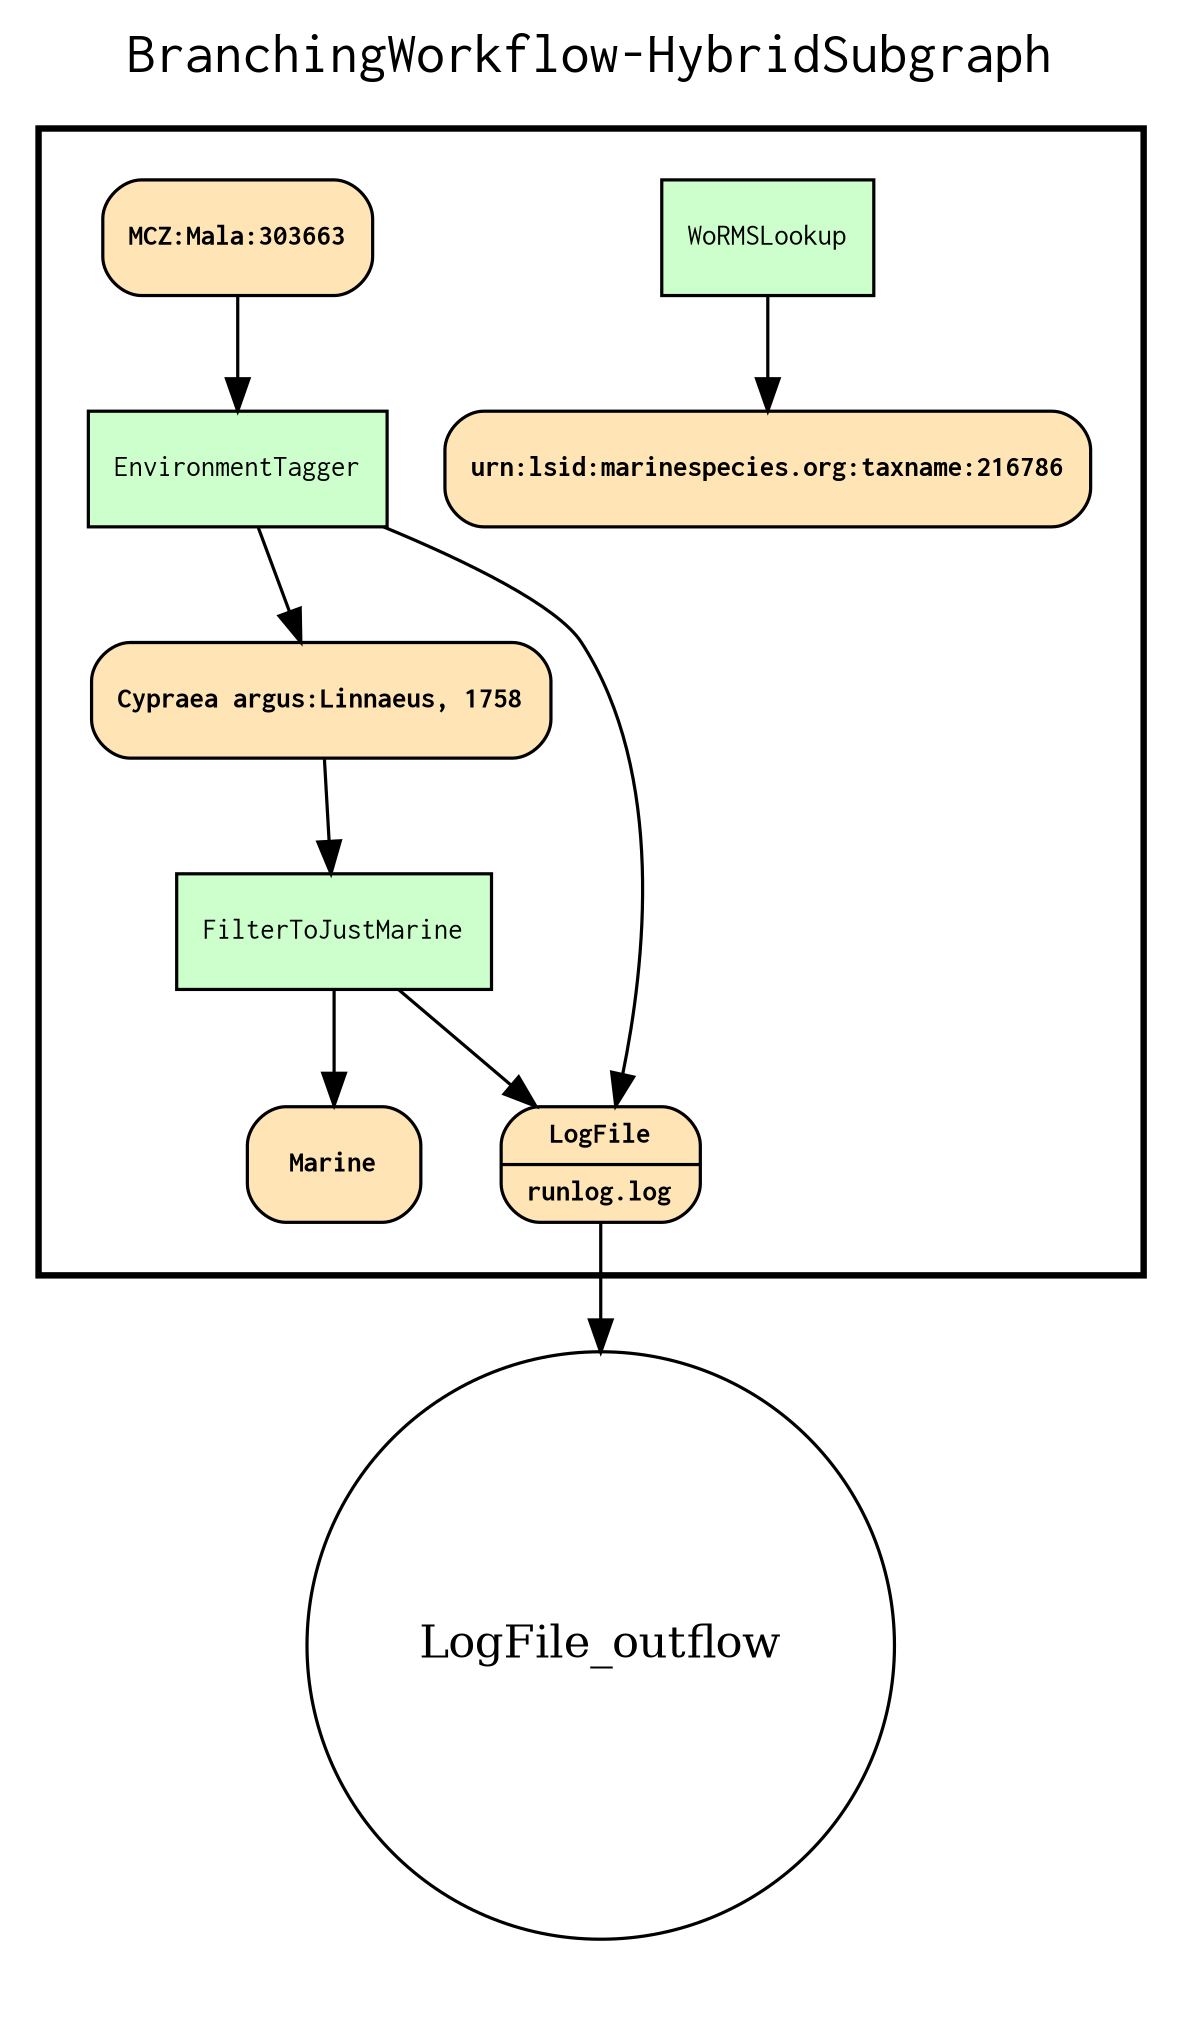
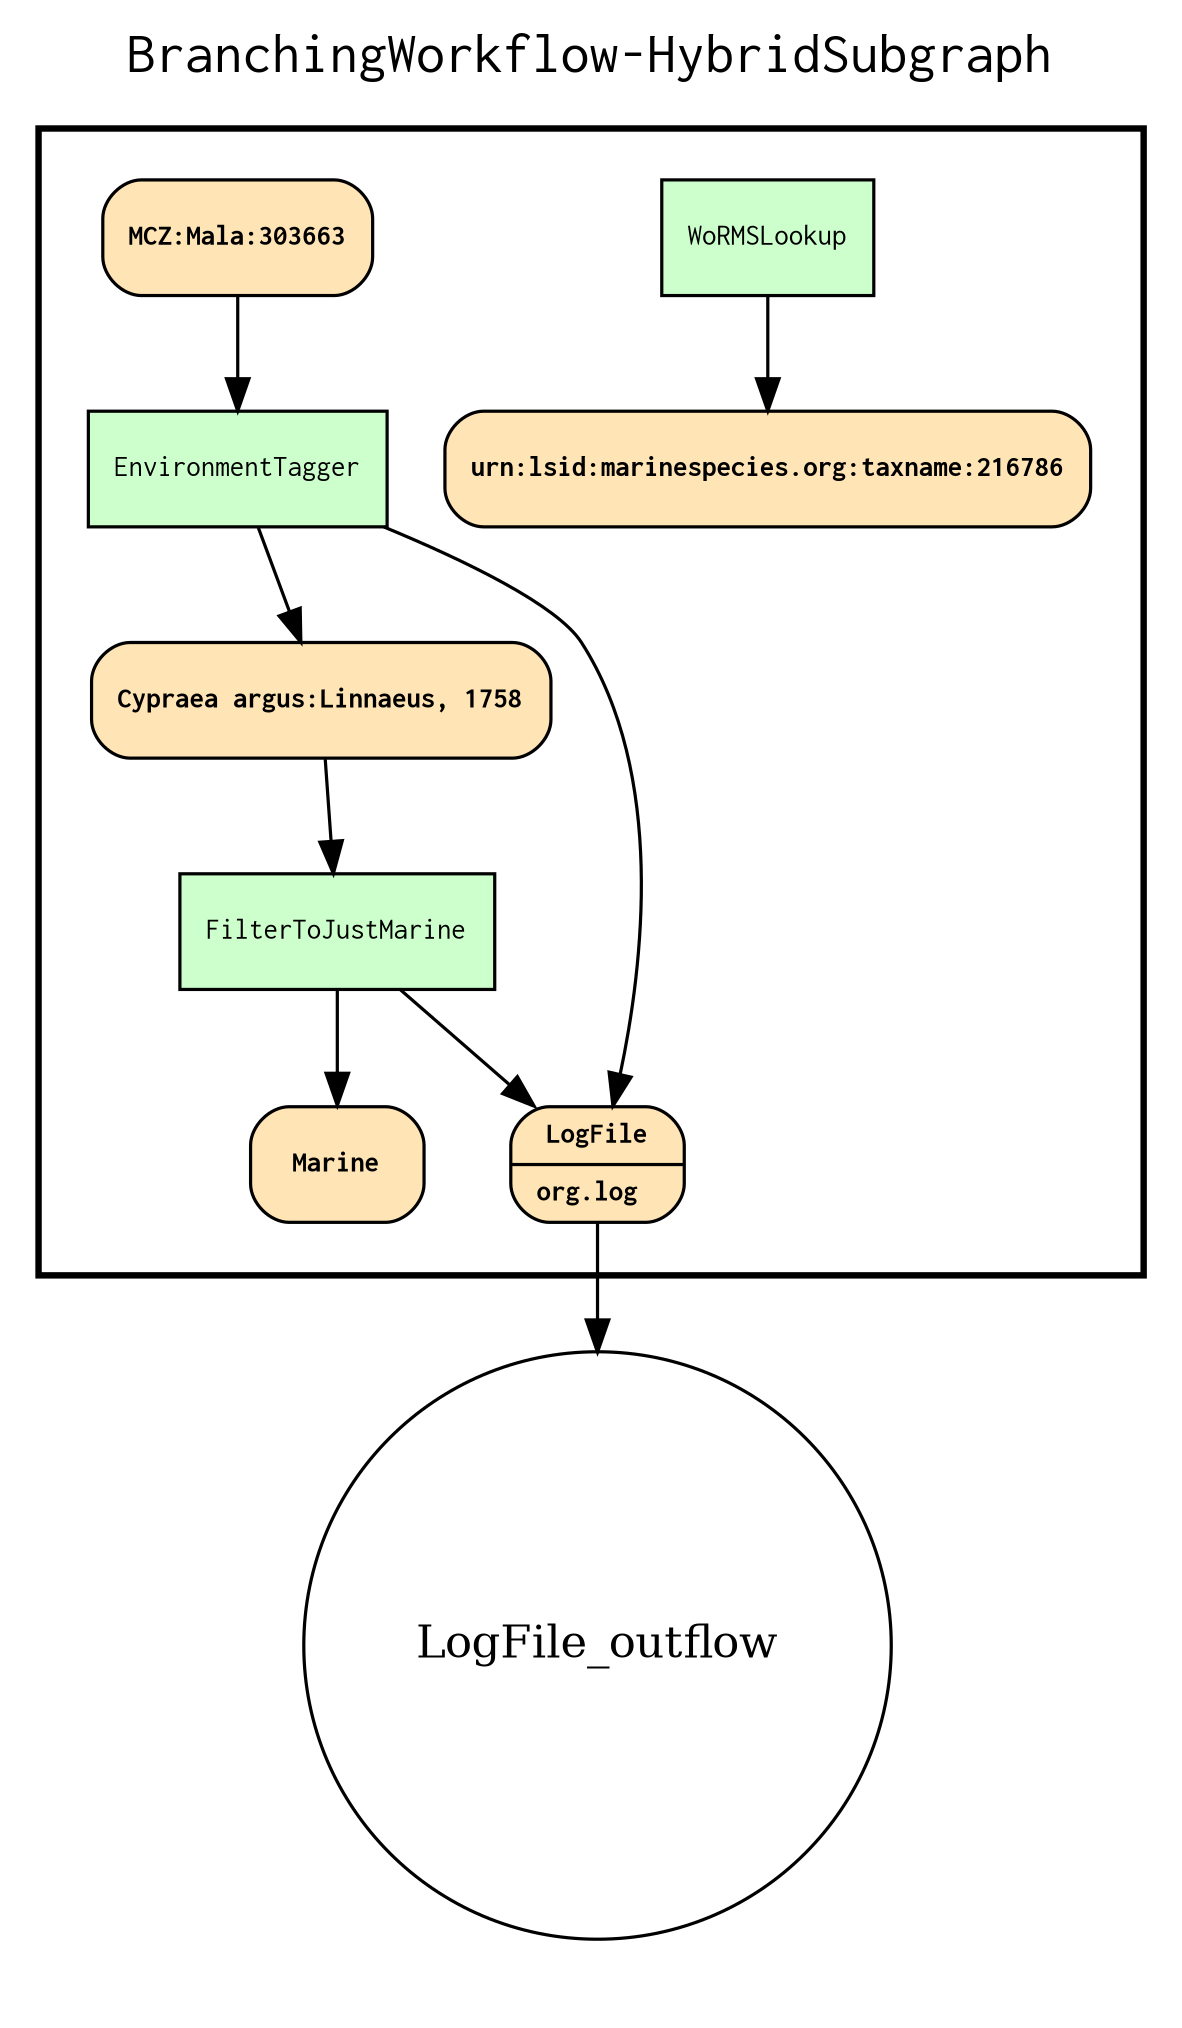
  digraph {
    fontname=Courier
    fontsize=18
    label="BranchingWorkflow-HybridSubgraph"
    labelloc=t
    rankdir=TB
    node [fillcolor="#FFE4B5" fontname="Courier-Bold" fontsize=9 peripheries=1 shape=box style="rounded,filled"]
    EnvironmentTagger [fillcolor="#CCFFCC" fontname=Courier style=filled]
    FilterToJustMarine [fillcolor="#CCFFCC" fontname=Courier style=filled]
    WoRMSLookup [fillcolor="#CCFFCC" fontname=Courier style=filled]
    n4 [label="MCZ:Mala:303663"]
    "Cypraea argus:Linnaeus, 1758"
    Marine
    "urn:lsid:marinespecies.org:taxname:216786"
-   n8 [label="{<f0> LogFile |<f1>runlog.log\l}" rankdir=LR shape=record]
+   n8 [label="{<f0> LogFile |<f1>org.log\l}" rankdir=LR shape=record]
    LogFile_outflow [fillcolor="#FFFFFF" shape=circle width=0.2 fontname="" fontsize="" style=""]
    subgraph cluster_1 {
      color=black
      label=""
      penwidth=2
      subgraph cluster_2 {
        color=white
        label=""
        penwidth=2
        EnvironmentTagger
        FilterToJustMarine
        WoRMSLookup
        n4
        "Cypraea argus:Linnaeus, 1758"
        Marine
        "urn:lsid:marinespecies.org:taxname:216786"
        n8
      }
    }
    subgraph cluster_3 {
      color=white
      label=""
      penwidth=2
      subgraph cluster_4 {
        color=white
        label=""
        penwidth=2
        LogFile_outflow
      }
    }
    EnvironmentTagger -> "Cypraea argus:Linnaeus, 1758"
    EnvironmentTagger -> n8
    FilterToJustMarine -> Marine
    FilterToJustMarine -> n8
    WoRMSLookup -> "urn:lsid:marinespecies.org:taxname:216786"
    n4 -> EnvironmentTagger
    "Cypraea argus:Linnaeus, 1758" -> FilterToJustMarine
    n8 -> LogFile_outflow
  }
